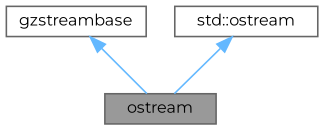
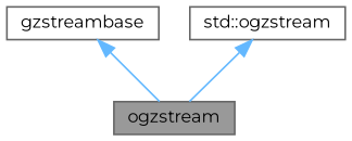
  digraph {
    fontname=Montserrat
    node [color=gray40 fillcolor=white fontname=Montserrat fontsize=10 shape=box style=filled]
    edge [color=steelblue1 dir=back fontname=Montserrat fontsize=10 labelfontname=Helvetica labelfontsize=10 style=solid]
-   n1 [fillcolor=grey60 fontcolor=black height=0.2 label=ostream width=0.4]
+   n1 [fillcolor=grey60 fontcolor=black height=0.2 label=ogzstream width=0.4]
    n2 [height=0.2 label=gzstreambase width=0.4]
-   n3 [height=0.2 label="std::ostream" width=0.4]
+   n3 [height=0.2 label="std::ogzstream" width=0.4]
    n2 -> n1
    n3 -> n1
  }
